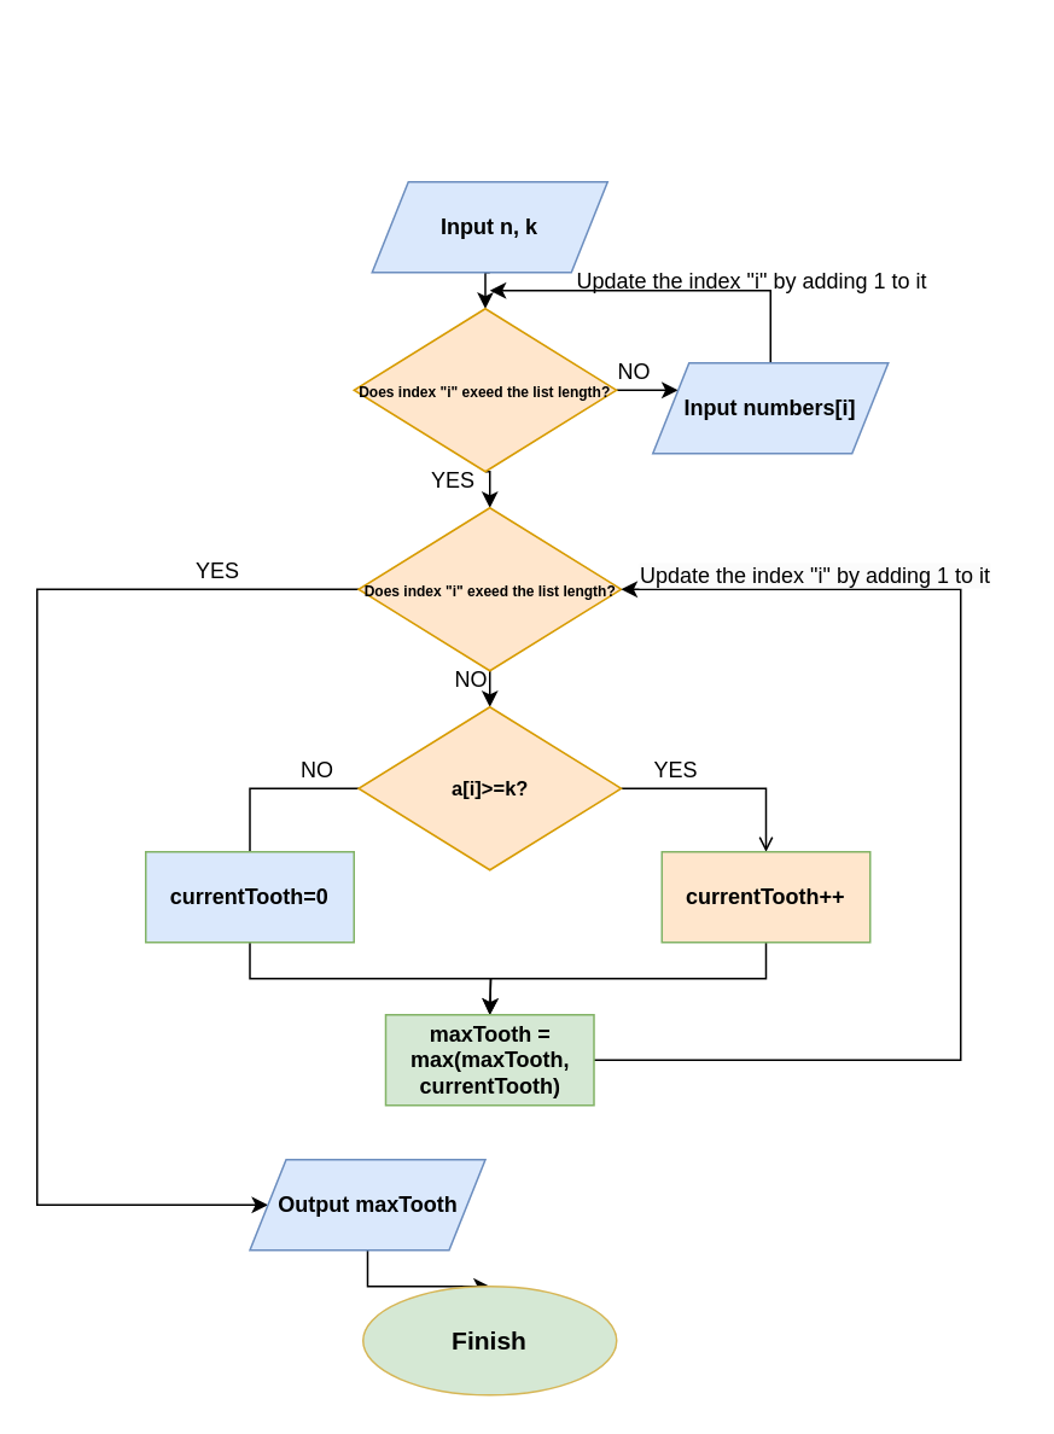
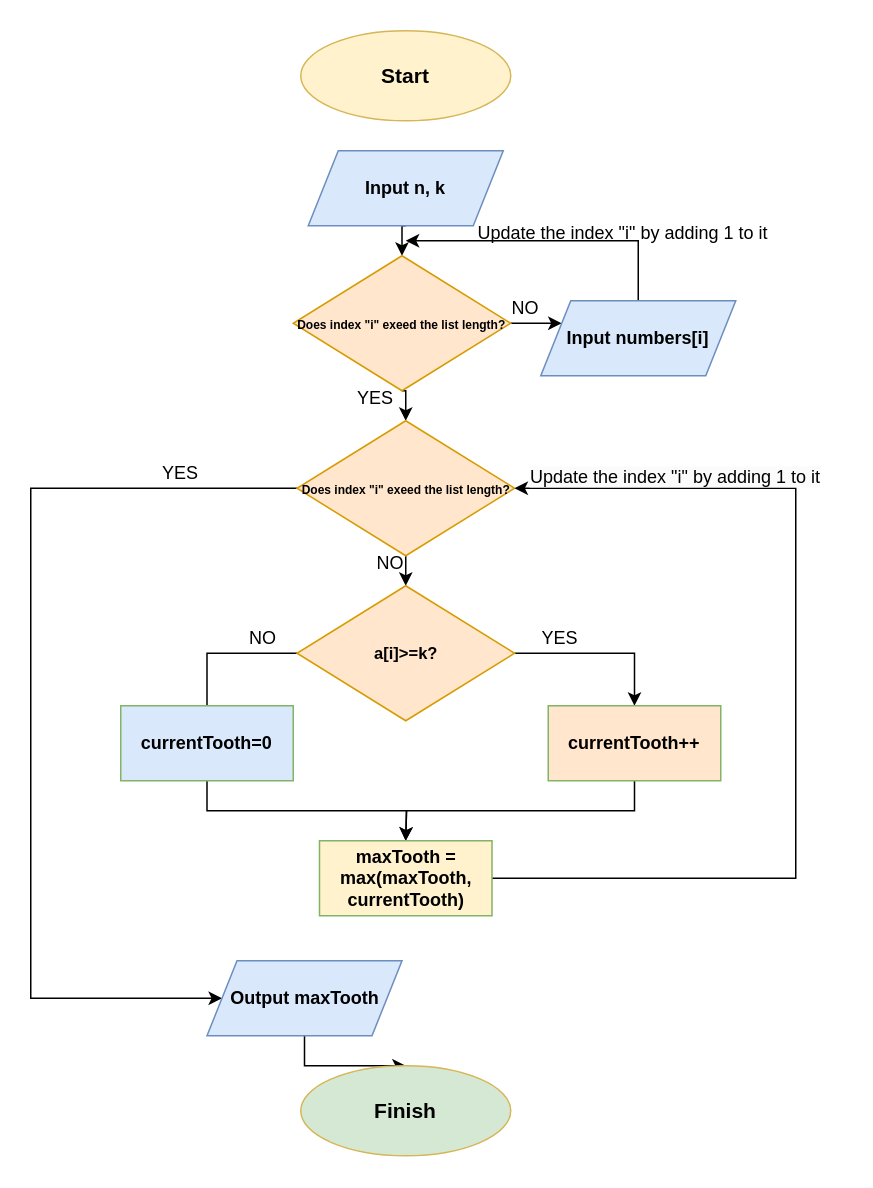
  <mxCell id="0" />
  <mxCell id="1" parent="0" />
+ <mxCell id="2" value="&lt;b style=&quot;font-size: 14px;&quot;&gt;Start&lt;/b&gt;" style="ellipse;whiteSpace=wrap;html=1;fillColor=#fff2cc;strokeColor=#d6b656;" vertex="1" parent="1"><mxGeometry x="200" y="20" width="140" height="60" as="geometry" /></mxCell>
  <mxCell id="3" style="edgeStyle=orthogonalEdgeStyle;rounded=0;orthogonalLoop=1;jettySize=auto;html=1;exitX=0.5;exitY=1;exitDx=0;exitDy=0;entryX=0.5;entryY=0;entryDx=0;entryDy=0;" edge="1" parent="1" source="4" target="7"><mxGeometry relative="1" as="geometry" /></mxCell>
  <mxCell id="4" value="&lt;b&gt;Input n, k&lt;/b&gt;" style="shape=parallelogram;perimeter=parallelogramPerimeter;whiteSpace=wrap;html=1;fixedSize=1;fillColor=#dae8fc;strokeColor=#6c8ebf;" vertex="1" parent="1"><mxGeometry x="205" y="100" width="130" height="50" as="geometry" /></mxCell>
  <mxCell id="5" style="edgeStyle=orthogonalEdgeStyle;rounded=0;orthogonalLoop=1;jettySize=auto;html=1;exitX=1;exitY=0.5;exitDx=0;exitDy=0;entryX=0;entryY=0.25;entryDx=0;entryDy=0;" edge="1" parent="1" source="7" target="9"><mxGeometry relative="1" as="geometry" /></mxCell>
  <mxCell id="6" style="edgeStyle=orthogonalEdgeStyle;rounded=0;orthogonalLoop=1;jettySize=auto;html=1;exitX=0.5;exitY=1;exitDx=0;exitDy=0;entryX=0.5;entryY=0;entryDx=0;entryDy=0;" edge="1" parent="1" source="7" target="12"><mxGeometry relative="1" as="geometry" /></mxCell>
  <mxCell id="7" value="&lt;font size=&quot;1&quot; style=&quot;&quot;&gt;&lt;b style=&quot;font-size: 8px;&quot;&gt;Does index &quot;i&quot; exeed the list length?&lt;/b&gt;&lt;/font&gt;" style="rhombus;whiteSpace=wrap;html=1;fillColor=#ffe6cc;strokeColor=#d79b00;" vertex="1" parent="1"><mxGeometry x="195" y="170" width="145" height="90" as="geometry" /></mxCell>
  <mxCell id="8" style="edgeStyle=orthogonalEdgeStyle;rounded=0;orthogonalLoop=1;jettySize=auto;html=1;exitX=0.5;exitY=0;exitDx=0;exitDy=0;" edge="1" parent="1" source="9"><mxGeometry relative="1" as="geometry"><mxPoint x="270" y="160" as="targetPoint" /><Array as="points"><mxPoint x="425" y="160" /></Array></mxGeometry></mxCell>
  <mxCell id="9" value="&lt;b&gt;Input numbers[i]&lt;/b&gt;" style="shape=parallelogram;perimeter=parallelogramPerimeter;whiteSpace=wrap;html=1;fixedSize=1;fillColor=#dae8fc;strokeColor=#6c8ebf;" vertex="1" parent="1"><mxGeometry x="360" y="200" width="130" height="50" as="geometry" /></mxCell>
  <mxCell id="10" style="edgeStyle=orthogonalEdgeStyle;rounded=0;orthogonalLoop=1;jettySize=auto;html=1;exitX=0.5;exitY=1;exitDx=0;exitDy=0;entryX=0.5;entryY=0;entryDx=0;entryDy=0;" edge="1" parent="1" source="12" target="15"><mxGeometry relative="1" as="geometry" /></mxCell>
  <mxCell id="11" style="edgeStyle=orthogonalEdgeStyle;rounded=0;orthogonalLoop=1;jettySize=auto;html=1;exitX=0;exitY=0.5;exitDx=0;exitDy=0;entryX=0;entryY=0.5;entryDx=0;entryDy=0;" edge="1" parent="1" source="12" target="23"><mxGeometry relative="1" as="geometry"><Array as="points"><mxPoint x="20" y="325" /><mxPoint x="20" y="665" /></Array></mxGeometry></mxCell>
  <mxCell id="12" value="&lt;font size=&quot;1&quot; style=&quot;&quot;&gt;&lt;b style=&quot;font-size: 8px;&quot;&gt;Does index &quot;i&quot; exeed the list length?&lt;/b&gt;&lt;/font&gt;" style="rhombus;whiteSpace=wrap;html=1;fillColor=#ffe6cc;strokeColor=#d79b00;" vertex="1" parent="1"><mxGeometry x="197.5" y="280" width="145" height="90" as="geometry" /></mxCell>
- <mxCell id="13" style="edgeStyle=orthogonalEdgeStyle;rounded=0;orthogonalLoop=1;jettySize=auto;html=1;exitX=1;exitY=0.5;exitDx=0;exitDy=0;entryX=0.5;entryY=0;entryDx=0;entryDy=0;endArrow=open;" edge="1" parent="1" source="15" target="17"><mxGeometry relative="1" as="geometry" /></mxCell>
+ <mxCell id="13" style="edgeStyle=orthogonalEdgeStyle;rounded=0;orthogonalLoop=1;jettySize=auto;html=1;exitX=1;exitY=0.5;exitDx=0;exitDy=0;entryX=0.5;entryY=0;entryDx=0;entryDy=0;" edge="1" parent="1" source="15" target="17"><mxGeometry relative="1" as="geometry" /></mxCell>
  <mxCell id="14" style="edgeStyle=orthogonalEdgeStyle;rounded=0;orthogonalLoop=1;jettySize=auto;html=1;exitX=0;exitY=0.5;exitDx=0;exitDy=0;entryX=0.5;entryY=0;entryDx=0;entryDy=0;endArrow=none;" edge="1" parent="1" source="15" target="19"><mxGeometry relative="1" as="geometry" /></mxCell>
  <mxCell id="15" value="&lt;font size=&quot;1&quot; style=&quot;&quot;&gt;&lt;b style=&quot;font-size: 11px;&quot;&gt;a[i]&amp;gt;=k?&lt;/b&gt;&lt;/font&gt;" style="rhombus;whiteSpace=wrap;html=1;fillColor=#ffe6cc;strokeColor=#d79b00;" vertex="1" parent="1"><mxGeometry x="197.5" y="390" width="145" height="90" as="geometry" /></mxCell>
  <mxCell id="16" style="edgeStyle=orthogonalEdgeStyle;rounded=0;orthogonalLoop=1;jettySize=auto;html=1;exitX=0.5;exitY=1;exitDx=0;exitDy=0;" edge="1" parent="1" source="17"><mxGeometry relative="1" as="geometry"><mxPoint x="270" y="560" as="targetPoint" /></mxGeometry></mxCell>
  <mxCell id="17" value="&lt;b&gt;currentTooth++&lt;/b&gt;" style="rounded=0;whiteSpace=wrap;html=1;fillColor=#ffe6cc;strokeColor=#82b366;" vertex="1" parent="1"><mxGeometry x="365" y="470" width="115" height="50" as="geometry" /></mxCell>
  <mxCell id="18" style="edgeStyle=orthogonalEdgeStyle;rounded=0;orthogonalLoop=1;jettySize=auto;html=1;exitX=0.5;exitY=1;exitDx=0;exitDy=0;entryX=0.5;entryY=0;entryDx=0;entryDy=0;" edge="1" parent="1" source="19"><mxGeometry relative="1" as="geometry"><mxPoint x="270" y="560" as="targetPoint" /></mxGeometry></mxCell>
  <mxCell id="19" value="&lt;b&gt;currentTooth=0&lt;/b&gt;" style="rounded=0;whiteSpace=wrap;html=1;fillColor=#dae8fc;strokeColor=#82b366;" vertex="1" parent="1"><mxGeometry x="80" y="470" width="115" height="50" as="geometry" /></mxCell>
  <mxCell id="20" style="edgeStyle=orthogonalEdgeStyle;rounded=0;orthogonalLoop=1;jettySize=auto;html=1;entryX=1;entryY=0.5;entryDx=0;entryDy=0;" edge="1" parent="1" source="21" target="12"><mxGeometry relative="1" as="geometry"><Array as="points"><mxPoint x="530" y="585" /><mxPoint x="530" y="325" /></Array></mxGeometry></mxCell>
- <mxCell id="21" value="&lt;b&gt;maxTooth = max(maxTooth, currentTooth)&lt;/b&gt;" style="rounded=0;whiteSpace=wrap;html=1;fillColor=#d5e8d4;strokeColor=#82b366;" vertex="1" parent="1"><mxGeometry x="212.5" y="560" width="115" height="50" as="geometry" /></mxCell>
+ <mxCell id="21" value="&lt;b&gt;maxTooth = max(maxTooth, currentTooth)&lt;/b&gt;" style="rounded=0;whiteSpace=wrap;html=1;fillColor=#fff2cc;strokeColor=#82b366;" vertex="1" parent="1"><mxGeometry x="212.5" y="560" width="115" height="50" as="geometry" /></mxCell>
  <mxCell id="22" style="edgeStyle=orthogonalEdgeStyle;rounded=0;orthogonalLoop=1;jettySize=auto;html=1;exitX=0.5;exitY=1;exitDx=0;exitDy=0;entryX=0.5;entryY=0;entryDx=0;entryDy=0;" edge="1" parent="1" source="23" target="24"><mxGeometry relative="1" as="geometry" /></mxCell>
  <mxCell id="23" value="&lt;b&gt;Output maxTooth&lt;/b&gt;" style="shape=parallelogram;perimeter=parallelogramPerimeter;whiteSpace=wrap;html=1;fixedSize=1;fillColor=#dae8fc;strokeColor=#6c8ebf;" vertex="1" parent="1"><mxGeometry x="137.5" y="640" width="130" height="50" as="geometry" /></mxCell>
  <mxCell id="24" value="&lt;span style=&quot;font-size: 14px;&quot;&gt;&lt;b&gt;Finish&lt;/b&gt;&lt;/span&gt;" style="ellipse;whiteSpace=wrap;html=1;fillColor=#d5e8d4;strokeColor=#d6b656;" vertex="1" parent="1"><mxGeometry x="200" y="710" width="140" height="60" as="geometry" /></mxCell>
  <mxCell id="25" value="YES" style="text;html=1;strokeColor=none;fillColor=none;align=center;verticalAlign=middle;whiteSpace=wrap;rounded=0;" vertex="1" parent="1"><mxGeometry x="342.5" y="410" width="60" height="30" as="geometry" /></mxCell>
  <mxCell id="26" value="NO" style="text;html=1;strokeColor=none;fillColor=none;align=center;verticalAlign=middle;whiteSpace=wrap;rounded=0;" vertex="1" parent="1"><mxGeometry x="145" y="410" width="60" height="30" as="geometry" /></mxCell>
  <mxCell id="27" value="YES" style="text;html=1;strokeColor=none;fillColor=none;align=center;verticalAlign=middle;whiteSpace=wrap;rounded=0;" vertex="1" parent="1"><mxGeometry x="220" y="250" width="60" height="30" as="geometry" /></mxCell>
  <mxCell id="28" value="NO" style="text;html=1;strokeColor=none;fillColor=none;align=center;verticalAlign=middle;whiteSpace=wrap;rounded=0;" vertex="1" parent="1"><mxGeometry x="320" y="190" width="60" height="30" as="geometry" /></mxCell>
  <mxCell id="29" value="Update the index &quot;i&quot; by adding 1 to it" style="text;html=1;strokeColor=none;fillColor=none;align=center;verticalAlign=middle;whiteSpace=wrap;rounded=0;" vertex="1" parent="1"><mxGeometry x="310" y="140" width="210" height="30" as="geometry" /></mxCell>
  <mxCell id="30" value="NO" style="text;html=1;strokeColor=none;fillColor=none;align=center;verticalAlign=middle;whiteSpace=wrap;rounded=0;" vertex="1" parent="1"><mxGeometry x="230" y="360" width="60" height="30" as="geometry" /></mxCell>
  <mxCell id="31" value="&#10;&lt;span style=&quot;color: rgb(0, 0, 0); font-family: Helvetica; font-size: 12px; font-style: normal; font-variant-ligatures: normal; font-variant-caps: normal; font-weight: 400; letter-spacing: normal; orphans: 2; text-align: center; text-indent: 0px; text-transform: none; widows: 2; word-spacing: 0px; -webkit-text-stroke-width: 0px; background-color: rgb(251, 251, 251); text-decoration-thickness: initial; text-decoration-style: initial; text-decoration-color: initial; float: none; display: inline !important;&quot;&gt;Update the index &quot;i&quot; by adding 1 to it&lt;/span&gt;&#10;&#10;" style="text;html=1;strokeColor=none;fillColor=none;align=center;verticalAlign=middle;whiteSpace=wrap;rounded=0;" vertex="1" parent="1"><mxGeometry x="340" y="310" width="220" height="30" as="geometry" /></mxCell>
  <mxCell id="32" value="YES" style="text;html=1;strokeColor=none;fillColor=none;align=center;verticalAlign=middle;whiteSpace=wrap;rounded=0;" vertex="1" parent="1"><mxGeometry x="90" y="300" width="60" height="30" as="geometry" /></mxCell>
